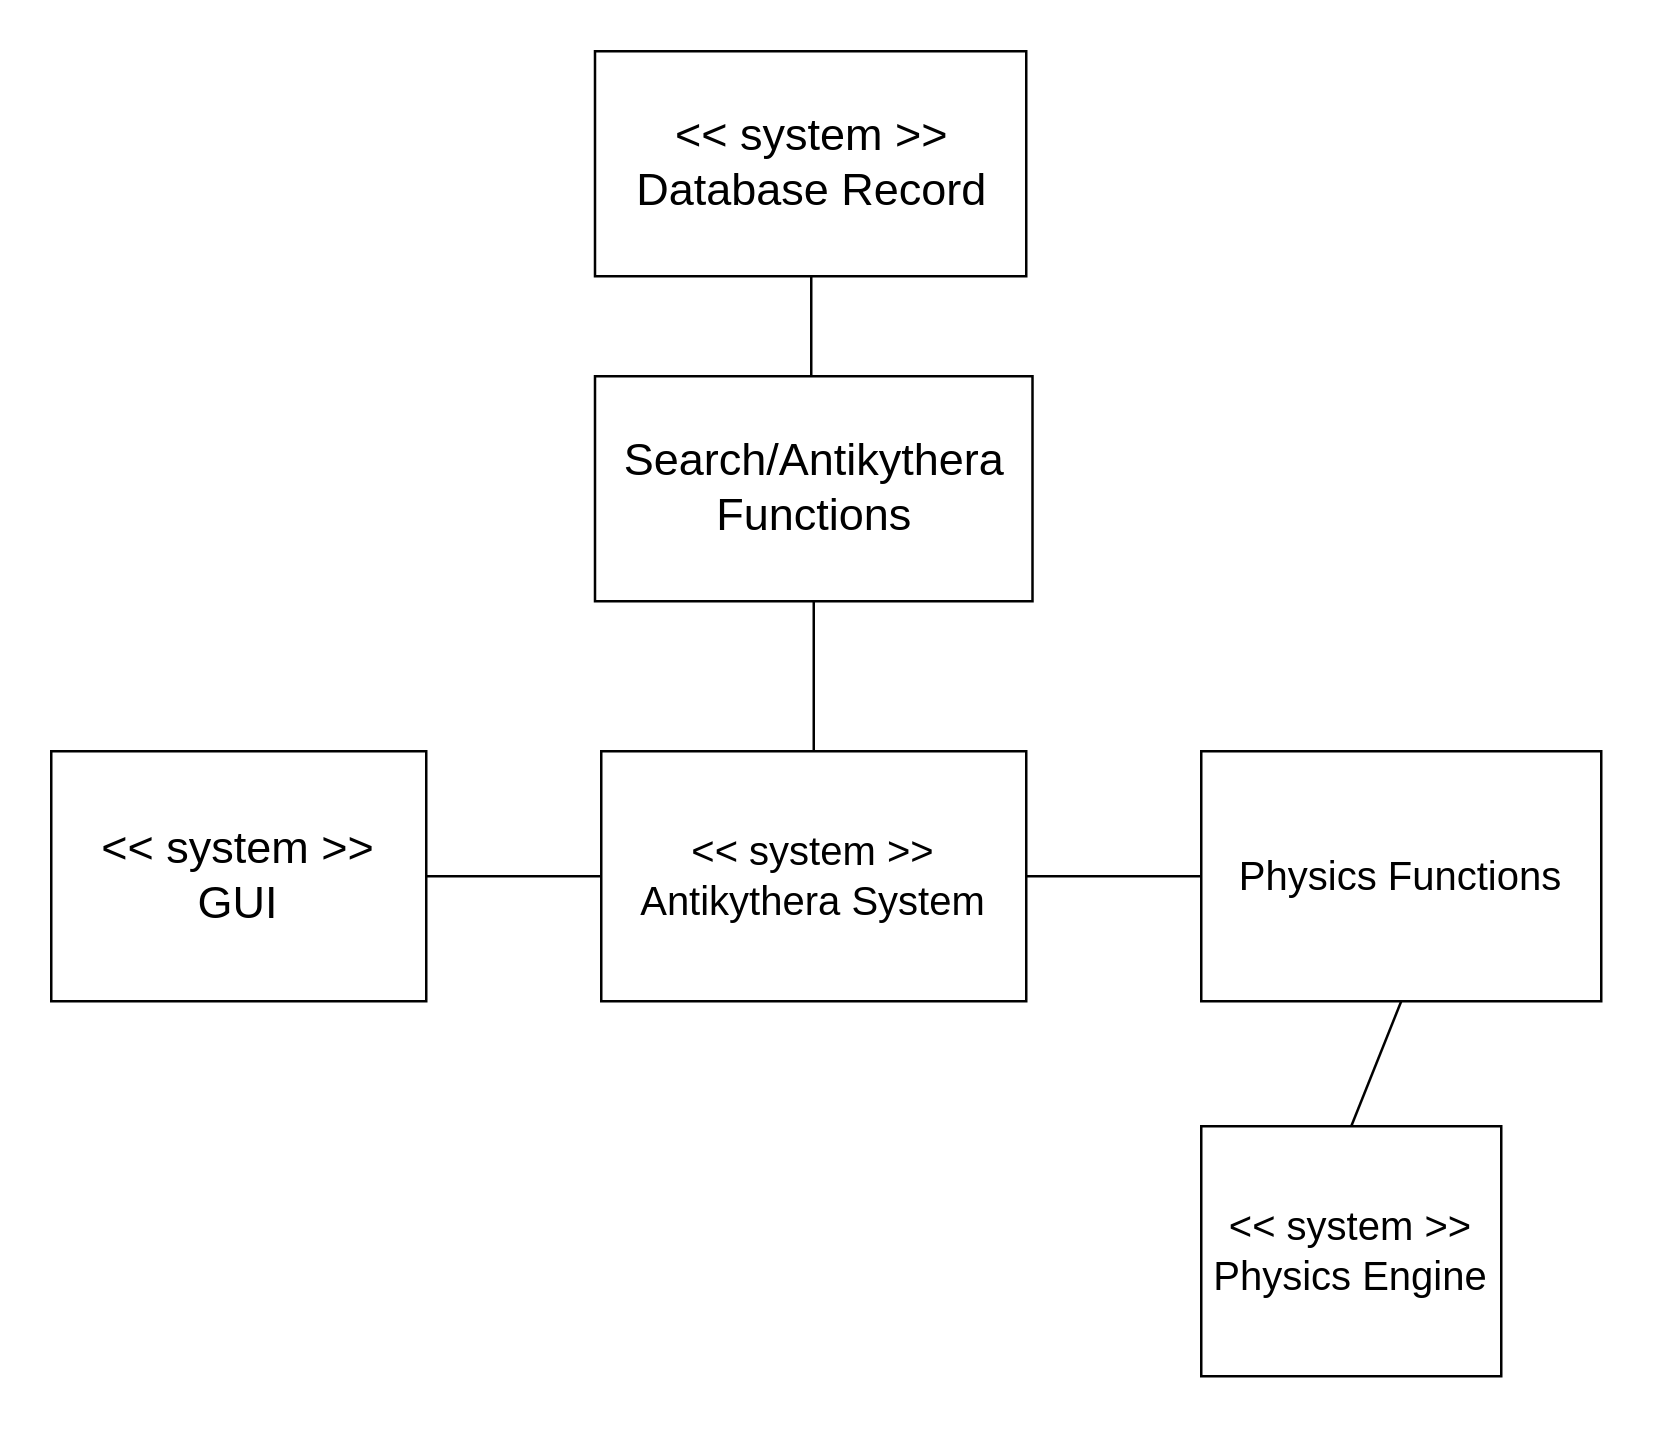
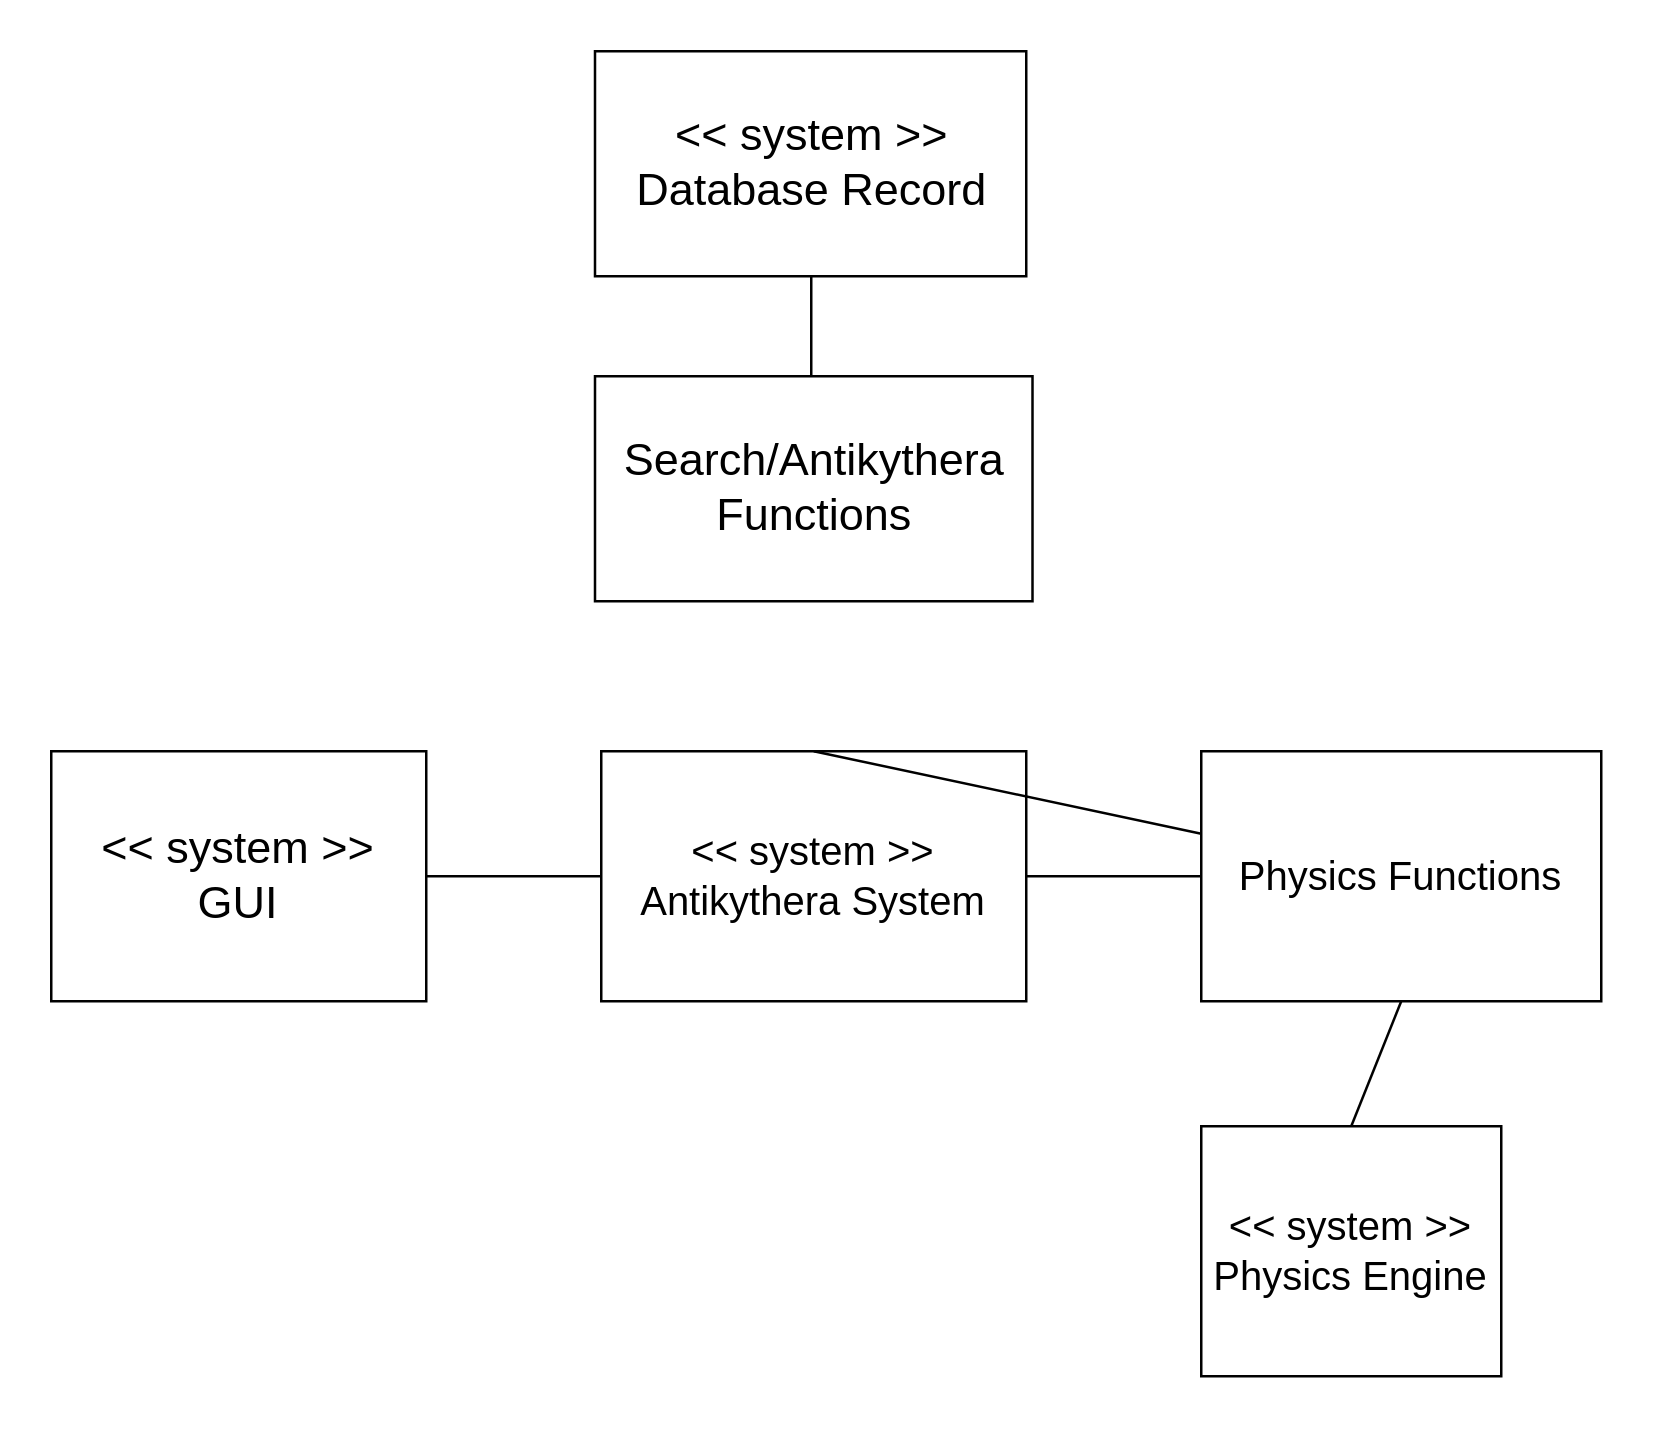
  <mxCell id="0" />
  <mxCell id="1" parent="0" />
  <mxCell id="2" value="&lt;font style=&quot;font-size: 18px&quot;&gt;&amp;lt;&amp;lt; system &amp;gt;&amp;gt;&lt;br&gt;Database Record&lt;/font&gt;" style="rounded=0;whiteSpace=wrap;html=1;" parent="1" vertex="1"><mxGeometry x="237.5" y="20" width="172.5" height="90" as="geometry" /></mxCell>
  <mxCell id="3" value="&lt;font style=&quot;font-size: 18px&quot;&gt;&amp;lt;&amp;lt; system &amp;gt;&amp;gt;&lt;br&gt;GUI&lt;/font&gt;" style="rounded=0;whiteSpace=wrap;html=1;" parent="1" vertex="1"><mxGeometry x="20" y="300" width="150" height="100" as="geometry" /></mxCell>
  <mxCell id="4" value="&lt;font style=&quot;font-size: 18px&quot;&gt;Search/Antikythera Functions&lt;/font&gt;" style="rounded=0;whiteSpace=wrap;html=1;" parent="1" vertex="1"><mxGeometry x="237.5" y="150" width="175" height="90" as="geometry" /></mxCell>
  <mxCell id="5" value="&lt;font size=&quot;3&quot;&gt;&amp;lt;&amp;lt; system &amp;gt;&amp;gt;&lt;br&gt;Antikythera System&lt;/font&gt;" style="rounded=0;whiteSpace=wrap;html=1;" parent="1" vertex="1"><mxGeometry x="240" y="300" width="170" height="100" as="geometry" /></mxCell>
  <mxCell id="6" value="" style="endArrow=none;html=1;" parent="1" edge="1"><mxGeometry width="50" height="50" relative="1" as="geometry"><mxPoint x="324" y="150" as="sourcePoint" /><mxPoint x="324" y="110" as="targetPoint" /></mxGeometry></mxCell>
- <mxCell id="7" value="" style="endArrow=none;html=1;exitX=0.5;exitY=0;exitDx=0;exitDy=0;entryX=0.5;entryY=1;entryDx=0;entryDy=0;" parent="1" source="5" edge="1" target="4"><mxGeometry width="50" height="50" relative="1" as="geometry"><mxPoint x="370" y="290" as="sourcePoint" /><mxPoint x="420" y="240" as="targetPoint" /></mxGeometry></mxCell>
+ <mxCell id="7" value="" style="endArrow=none;html=1;exitX=0.5;exitY=0;exitDx=0;exitDy=0;" parent="1" source="5" edge="1" target="10"><mxGeometry width="50" height="50" relative="1" as="geometry"><mxPoint x="370" y="290" as="sourcePoint" /><mxPoint x="420" y="240" as="targetPoint" /></mxGeometry></mxCell>
  <mxCell id="8" value="" style="endArrow=none;html=1;exitX=1;exitY=0.5;exitDx=0;exitDy=0;" parent="1" source="3" edge="1"><mxGeometry width="50" height="50" relative="1" as="geometry"><mxPoint x="250" y="360" as="sourcePoint" /><mxPoint x="240" y="350" as="targetPoint" /></mxGeometry></mxCell>
  <mxCell id="9" value="&lt;font size=&quot;3&quot;&gt;&amp;lt;&amp;lt; system &amp;gt;&amp;gt;&lt;br&gt;Physics Engine&lt;/font&gt;" style="rounded=0;whiteSpace=wrap;html=1;" parent="1" vertex="1"><mxGeometry x="480" y="450" width="120" height="100" as="geometry" /></mxCell>
  <mxCell id="10" value="&lt;font size=&quot;3&quot;&gt;Physics Functions&lt;/font&gt;" style="rounded=0;whiteSpace=wrap;html=1;" parent="1" vertex="1"><mxGeometry x="480" y="300" width="160" height="100" as="geometry" /></mxCell>
  <mxCell id="11" value="" style="endArrow=none;html=1;" parent="1" edge="1"><mxGeometry width="50" height="50" relative="1" as="geometry"><mxPoint x="410" y="350" as="sourcePoint" /><mxPoint x="480" y="350" as="targetPoint" /></mxGeometry></mxCell>
  <mxCell id="12" value="" style="endArrow=none;html=1;exitX=0.5;exitY=0;exitDx=0;exitDy=0;entryX=0.5;entryY=1;entryDx=0;entryDy=0;" parent="1" source="9" edge="1" target="10"><mxGeometry width="50" height="50" relative="1" as="geometry"><mxPoint x="650" y="440" as="sourcePoint" /><mxPoint x="700" y="390" as="targetPoint" /></mxGeometry></mxCell>
